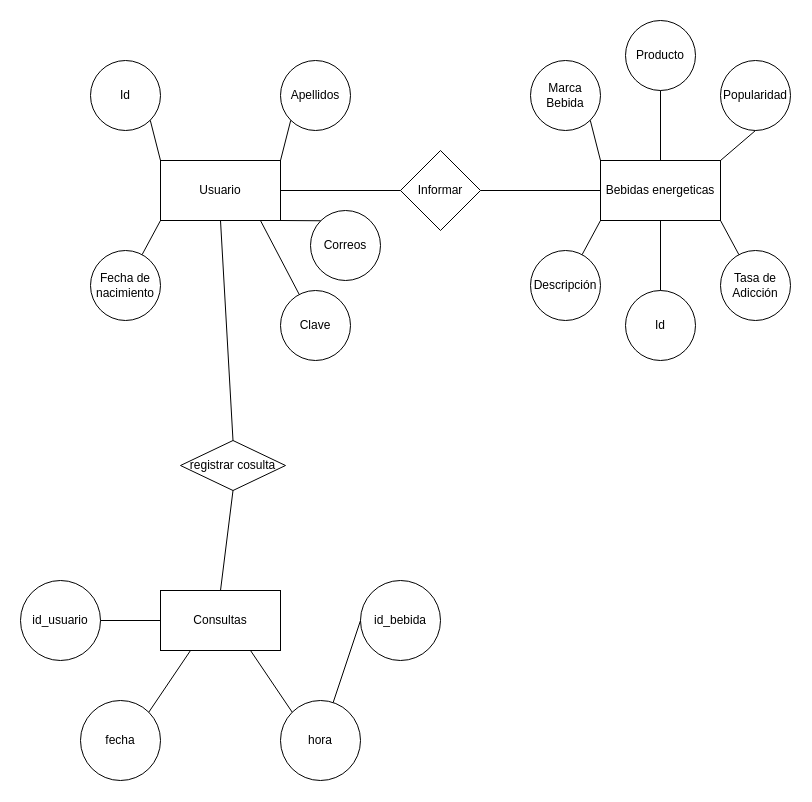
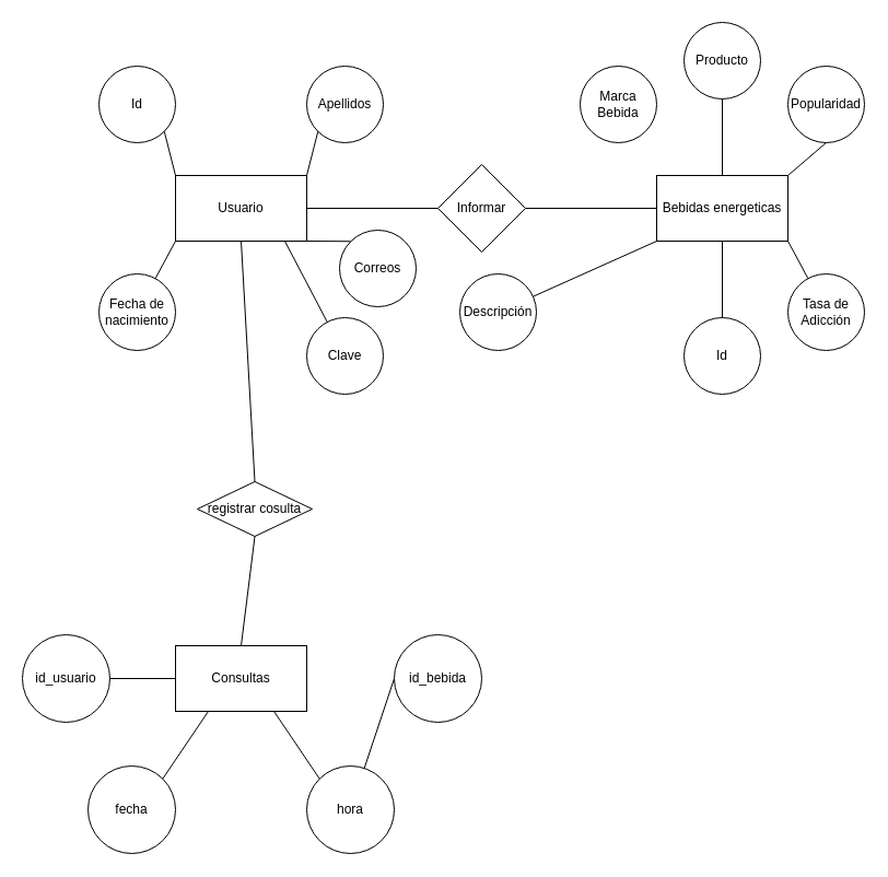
  <mxCell id="0" />
  <mxCell id="1" parent="0" />
  <mxCell id="2" value="Usuario" style="rounded=0;whiteSpace=wrap;html=1;" parent="1" vertex="1"><mxGeometry x="160" y="160" width="120" height="60" as="geometry" /></mxCell>
  <mxCell id="3" value="Id" style="ellipse;whiteSpace=wrap;html=1;aspect=fixed;" parent="1" vertex="1"><mxGeometry x="90" y="60" width="70" height="70" as="geometry" /></mxCell>
  <mxCell id="4" value="Apellidos" style="ellipse;whiteSpace=wrap;html=1;aspect=fixed;" parent="1" vertex="1"><mxGeometry x="280" y="60" width="70" height="70" as="geometry" /></mxCell>
  <mxCell id="5" value="Correos" style="ellipse;whiteSpace=wrap;html=1;aspect=fixed;" parent="1" vertex="1"><mxGeometry x="310" y="210" width="70" height="70" as="geometry" /></mxCell>
  <mxCell id="6" value="Clave" style="ellipse;whiteSpace=wrap;html=1;aspect=fixed;direction=south;" parent="1" vertex="1"><mxGeometry x="280" y="290" width="70" height="70" as="geometry" /></mxCell>
  <mxCell id="7" value="" style="endArrow=none;html=1;entryX=0;entryY=1;entryDx=0;entryDy=0;" parent="1" source="40" target="2" edge="1"><mxGeometry width="50" height="50" relative="1" as="geometry"><mxPoint x="150" y="250" as="sourcePoint" /><mxPoint x="470" y="190" as="targetPoint" /></mxGeometry></mxCell>
  <mxCell id="8" value="" style="endArrow=none;html=1;entryX=0;entryY=0;entryDx=0;entryDy=0;exitX=1;exitY=1;exitDx=0;exitDy=0;" parent="1" source="3" target="2" edge="1"><mxGeometry width="50" height="50" relative="1" as="geometry"><mxPoint x="170" y="120" as="sourcePoint" /><mxPoint x="470" y="190" as="targetPoint" /></mxGeometry></mxCell>
  <mxCell id="9" value="" style="endArrow=none;html=1;entryX=0.833;entryY=1;entryDx=0;entryDy=0;entryPerimeter=0;" parent="1" source="6" target="2" edge="1"><mxGeometry width="50" height="50" relative="1" as="geometry"><mxPoint x="200" y="290" as="sourcePoint" /><mxPoint x="250" y="240" as="targetPoint" /></mxGeometry></mxCell>
  <mxCell id="10" value="" style="endArrow=none;html=1;entryX=1;entryY=1;entryDx=0;entryDy=0;exitX=0;exitY=0;exitDx=0;exitDy=0;" parent="1" source="5" target="2" edge="1"><mxGeometry width="50" height="50" relative="1" as="geometry"><mxPoint x="298.407" y="254.184" as="sourcePoint" /><mxPoint x="320" y="210" as="targetPoint" /></mxGeometry></mxCell>
  <mxCell id="11" value="" style="endArrow=none;html=1;exitX=1;exitY=0;exitDx=0;exitDy=0;entryX=0;entryY=1;entryDx=0;entryDy=0;" parent="1" source="2" target="4" edge="1"><mxGeometry width="50" height="50" relative="1" as="geometry"><mxPoint x="420" y="240" as="sourcePoint" /><mxPoint x="300" y="120" as="targetPoint" /></mxGeometry></mxCell>
  <mxCell id="12" value="Informar" style="rhombus;whiteSpace=wrap;html=1;" parent="1" vertex="1"><mxGeometry x="400" y="150" width="80" height="80" as="geometry" /></mxCell>
  <mxCell id="13" value="" style="endArrow=none;html=1;exitX=1;exitY=0.5;exitDx=0;exitDy=0;" parent="1" source="2" edge="1"><mxGeometry width="50" height="50" relative="1" as="geometry"><mxPoint x="370" y="240" as="sourcePoint" /><mxPoint x="400" y="190" as="targetPoint" /></mxGeometry></mxCell>
  <mxCell id="14" value="Bebidas energeticas" style="rounded=0;whiteSpace=wrap;html=1;" parent="1" vertex="1"><mxGeometry x="600" y="160" width="120" height="60" as="geometry" /></mxCell>
  <mxCell id="15" value="" style="endArrow=none;html=1;exitX=1;exitY=0.5;exitDx=0;exitDy=0;entryX=0;entryY=0.5;entryDx=0;entryDy=0;" parent="1" source="12" target="14" edge="1"><mxGeometry width="50" height="50" relative="1" as="geometry"><mxPoint x="510" y="220" as="sourcePoint" /><mxPoint x="560" y="170" as="targetPoint" /></mxGeometry></mxCell>
  <mxCell id="16" value="Tasa de Adicción" style="ellipse;whiteSpace=wrap;html=1;aspect=fixed;" parent="1" vertex="1"><mxGeometry x="720" y="250" width="70" height="70" as="geometry" /></mxCell>
  <mxCell id="17" value="Marca Bebida" style="ellipse;whiteSpace=wrap;html=1;aspect=fixed;" parent="1" vertex="1"><mxGeometry x="530" y="60" width="70" height="70" as="geometry" /></mxCell>
  <mxCell id="18" value="Popularidad" style="ellipse;whiteSpace=wrap;html=1;aspect=fixed;" parent="1" vertex="1"><mxGeometry x="720" y="60" width="70" height="70" as="geometry" /></mxCell>
- <mxCell id="19" value="" style="endArrow=none;html=1;entryX=1;entryY=1;entryDx=0;entryDy=0;exitX=0;exitY=0;exitDx=0;exitDy=0;" parent="1" source="14" target="17" edge="1"><mxGeometry width="50" height="50" relative="1" as="geometry"><mxPoint x="420" y="220" as="sourcePoint" /><mxPoint x="470" y="170" as="targetPoint" /></mxGeometry></mxCell>
  <mxCell id="20" value="" style="endArrow=none;html=1;entryX=0.5;entryY=1;entryDx=0;entryDy=0;exitX=1;exitY=0;exitDx=0;exitDy=0;" parent="1" source="14" target="18" edge="1"><mxGeometry width="50" height="50" relative="1" as="geometry"><mxPoint x="420" y="220" as="sourcePoint" /><mxPoint x="470" y="170" as="targetPoint" /></mxGeometry></mxCell>
  <mxCell id="21" value="" style="endArrow=none;html=1;exitX=1;exitY=1;exitDx=0;exitDy=0;" parent="1" source="14" target="16" edge="1"><mxGeometry width="50" height="50" relative="1" as="geometry"><mxPoint x="720" y="190" as="sourcePoint" /><mxPoint x="470" y="170" as="targetPoint" /></mxGeometry></mxCell>
  <mxCell id="22" value="Producto" style="ellipse;whiteSpace=wrap;html=1;aspect=fixed;" parent="1" vertex="1"><mxGeometry x="625" y="20" width="70" height="70" as="geometry" /></mxCell>
- <mxCell id="23" value="Descripción" style="ellipse;whiteSpace=wrap;html=1;aspect=fixed;" parent="1" vertex="1"><mxGeometry x="530" y="250" width="70" height="70" as="geometry" /></mxCell>
+ <mxCell id="23" value="Descripción" style="ellipse;whiteSpace=wrap;html=1;aspect=fixed;" parent="1" vertex="1"><mxGeometry x="420" y="250" width="70" height="70" as="geometry" /></mxCell>
  <mxCell id="24" value="" style="endArrow=none;html=1;entryX=0.5;entryY=1;entryDx=0;entryDy=0;" parent="1" source="14" target="22" edge="1"><mxGeometry width="50" height="50" relative="1" as="geometry"><mxPoint x="520" y="150" as="sourcePoint" /><mxPoint x="570" y="100" as="targetPoint" /></mxGeometry></mxCell>
  <mxCell id="25" value="" style="endArrow=none;html=1;entryX=0;entryY=1;entryDx=0;entryDy=0;" parent="1" source="23" target="14" edge="1"><mxGeometry width="50" height="50" relative="1" as="geometry"><mxPoint x="520" y="150" as="sourcePoint" /><mxPoint x="590" y="220" as="targetPoint" /></mxGeometry></mxCell>
  <mxCell id="26" value="Id" style="ellipse;whiteSpace=wrap;html=1;aspect=fixed;" parent="1" vertex="1"><mxGeometry x="625" y="290" width="70" height="70" as="geometry" /></mxCell>
  <mxCell id="27" value="registrar cosulta" style="rhombus;whiteSpace=wrap;html=1;" parent="1" vertex="1"><mxGeometry x="180" y="440" width="105" height="50" as="geometry" /></mxCell>
  <mxCell id="28" value="Consultas" style="rounded=0;whiteSpace=wrap;html=1;" parent="1" vertex="1"><mxGeometry x="160" y="590" width="120" height="60" as="geometry" /></mxCell>
  <mxCell id="29" value="id_usuario" style="ellipse;whiteSpace=wrap;html=1;aspect=fixed;" parent="1" vertex="1"><mxGeometry x="20" y="580" width="80" height="80" as="geometry" /></mxCell>
  <mxCell id="30" value="id_bebida" style="ellipse;whiteSpace=wrap;html=1;aspect=fixed;" parent="1" vertex="1"><mxGeometry x="360" y="580" width="80" height="80" as="geometry" /></mxCell>
  <mxCell id="31" value="fecha" style="ellipse;whiteSpace=wrap;html=1;aspect=fixed;" parent="1" vertex="1"><mxGeometry y="700" width="80" height="80" as="geometry" x="80" /></mxCell>
  <mxCell id="32" value="hora" style="ellipse;whiteSpace=wrap;html=1;aspect=fixed;" parent="1" vertex="1"><mxGeometry x="280" y="700" width="80" height="80" as="geometry" /></mxCell>
  <mxCell id="33" value="" style="endArrow=none;html=1;entryX=0.5;entryY=1;entryDx=0;entryDy=0;exitX=0.5;exitY=0;exitDx=0;exitDy=0;" parent="1" source="26" target="14" edge="1"><mxGeometry width="50" height="50" relative="1" as="geometry"><mxPoint x="640" y="280" as="sourcePoint" /><mxPoint x="690" y="230" as="targetPoint" /></mxGeometry></mxCell>
  <mxCell id="34" value="" style="endArrow=none;html=1;exitX=0;exitY=0.5;exitDx=0;exitDy=0;" parent="1" source="30" target="32" edge="1"><mxGeometry width="50" height="50" relative="1" as="geometry"><mxPoint x="300" y="660" as="sourcePoint" /><mxPoint x="350" y="610" as="targetPoint" /></mxGeometry></mxCell>
  <mxCell id="35" value="" style="endArrow=none;html=1;entryX=0;entryY=0.5;entryDx=0;entryDy=0;exitX=1;exitY=0.5;exitDx=0;exitDy=0;" parent="1" source="29" target="28" edge="1"><mxGeometry width="50" height="50" relative="1" as="geometry"><mxPoint x="90" y="600" as="sourcePoint" /><mxPoint x="140" y="550" as="targetPoint" /></mxGeometry></mxCell>
  <mxCell id="36" value="" style="endArrow=none;html=1;entryX=0.25;entryY=1;entryDx=0;entryDy=0;exitX=1;exitY=0;exitDx=0;exitDy=0;" parent="1" source="31" target="28" edge="1"><mxGeometry width="50" height="50" relative="1" as="geometry"><mxPoint x="170" y="720" as="sourcePoint" /><mxPoint x="180" y="660" as="targetPoint" /></mxGeometry></mxCell>
  <mxCell id="37" value="" style="endArrow=none;html=1;entryX=0.75;entryY=1;entryDx=0;entryDy=0;exitX=0;exitY=0;exitDx=0;exitDy=0;" parent="1" source="32" target="28" edge="1"><mxGeometry width="50" height="50" relative="1" as="geometry"><mxPoint x="270" y="730" as="sourcePoint" /><mxPoint x="260" y="670" as="targetPoint" /></mxGeometry></mxCell>
  <mxCell id="38" value="" style="endArrow=none;html=1;exitX=0.5;exitY=0;exitDx=0;exitDy=0;entryX=0.5;entryY=1;entryDx=0;entryDy=0;entryPerimeter=0;" parent="1" source="28" target="27" edge="1"><mxGeometry width="50" height="50" relative="1" as="geometry"><mxPoint x="210" y="590" as="sourcePoint" /><mxPoint x="220" y="530" as="targetPoint" /></mxGeometry></mxCell>
  <mxCell id="39" value="" style="endArrow=none;html=1;exitX=0.5;exitY=0;exitDx=0;exitDy=0;" parent="1" source="27" edge="1"><mxGeometry width="50" height="50" relative="1" as="geometry"><mxPoint x="430" y="300" as="sourcePoint" /><mxPoint x="220" y="220" as="targetPoint" /></mxGeometry></mxCell>
  <mxCell id="40" value="Fecha de nacimiento" style="ellipse;whiteSpace=wrap;html=1;aspect=fixed;" vertex="1" parent="1"><mxGeometry x="90" y="250" width="70" height="70" as="geometry" /></mxCell>
